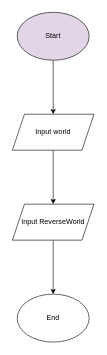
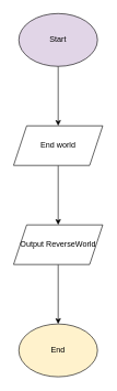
  <mxCell id="0" />
  <mxCell id="1" parent="0" />
  <mxCell id="2" value="" style="edgeStyle=orthogonalEdgeStyle;rounded=0;orthogonalLoop=1;jettySize=auto;html=1;" edge="1" parent="1" source="3" target="5"><mxGeometry relative="1" as="geometry" /></mxCell>
  <mxCell id="3" value="Start" style="ellipse;whiteSpace=wrap;html=1;fillColor=#e1d5e7;" vertex="1" parent="1"><mxGeometry x="28" y="20" width="120" height="80" as="geometry" /></mxCell>
  <mxCell id="4" value="" style="edgeStyle=orthogonalEdgeStyle;rounded=0;orthogonalLoop=1;jettySize=auto;html=1;" edge="1" parent="1" source="5" target="7"><mxGeometry relative="1" as="geometry" /></mxCell>
- <mxCell id="5" value="Input world" style="shape=parallelogram;perimeter=parallelogramPerimeter;whiteSpace=wrap;html=1;fixedSize=1;" vertex="1" parent="1"><mxGeometry x="20" y="190" width="136" height="60" as="geometry" /></mxCell>
+ <mxCell id="5" value="End world" style="shape=parallelogram;perimeter=parallelogramPerimeter;whiteSpace=wrap;html=1;fixedSize=1;" vertex="1" parent="1"><mxGeometry x="20" y="190" width="136" height="60" as="geometry" /></mxCell>
  <mxCell id="6" value="" style="edgeStyle=orthogonalEdgeStyle;rounded=0;orthogonalLoop=1;jettySize=auto;html=1;" edge="1" parent="1" source="7" target="8"><mxGeometry relative="1" as="geometry" /></mxCell>
- <mxCell id="7" value="Input ReverseWorld" style="shape=parallelogram;perimeter=parallelogramPerimeter;whiteSpace=wrap;html=1;fixedSize=1;" vertex="1" parent="1"><mxGeometry x="20" y="340" width="136" height="60" as="geometry" /></mxCell>
- <mxCell id="8" value="End" style="ellipse;whiteSpace=wrap;html=1;" vertex="1" parent="1"><mxGeometry x="28" y="490" width="120" height="80" as="geometry" /></mxCell>
+ <mxCell id="7" value="Output ReverseWorld" style="shape=parallelogram;perimeter=parallelogramPerimeter;whiteSpace=wrap;html=1;fixedSize=1;" vertex="1" parent="1"><mxGeometry x="20" y="340" width="136" height="60" as="geometry" /></mxCell>
+ <mxCell id="8" value="End" style="ellipse;whiteSpace=wrap;html=1;fillColor=#fff2cc;" vertex="1" parent="1"><mxGeometry x="28" y="490" width="120" height="80" as="geometry" /></mxCell>
